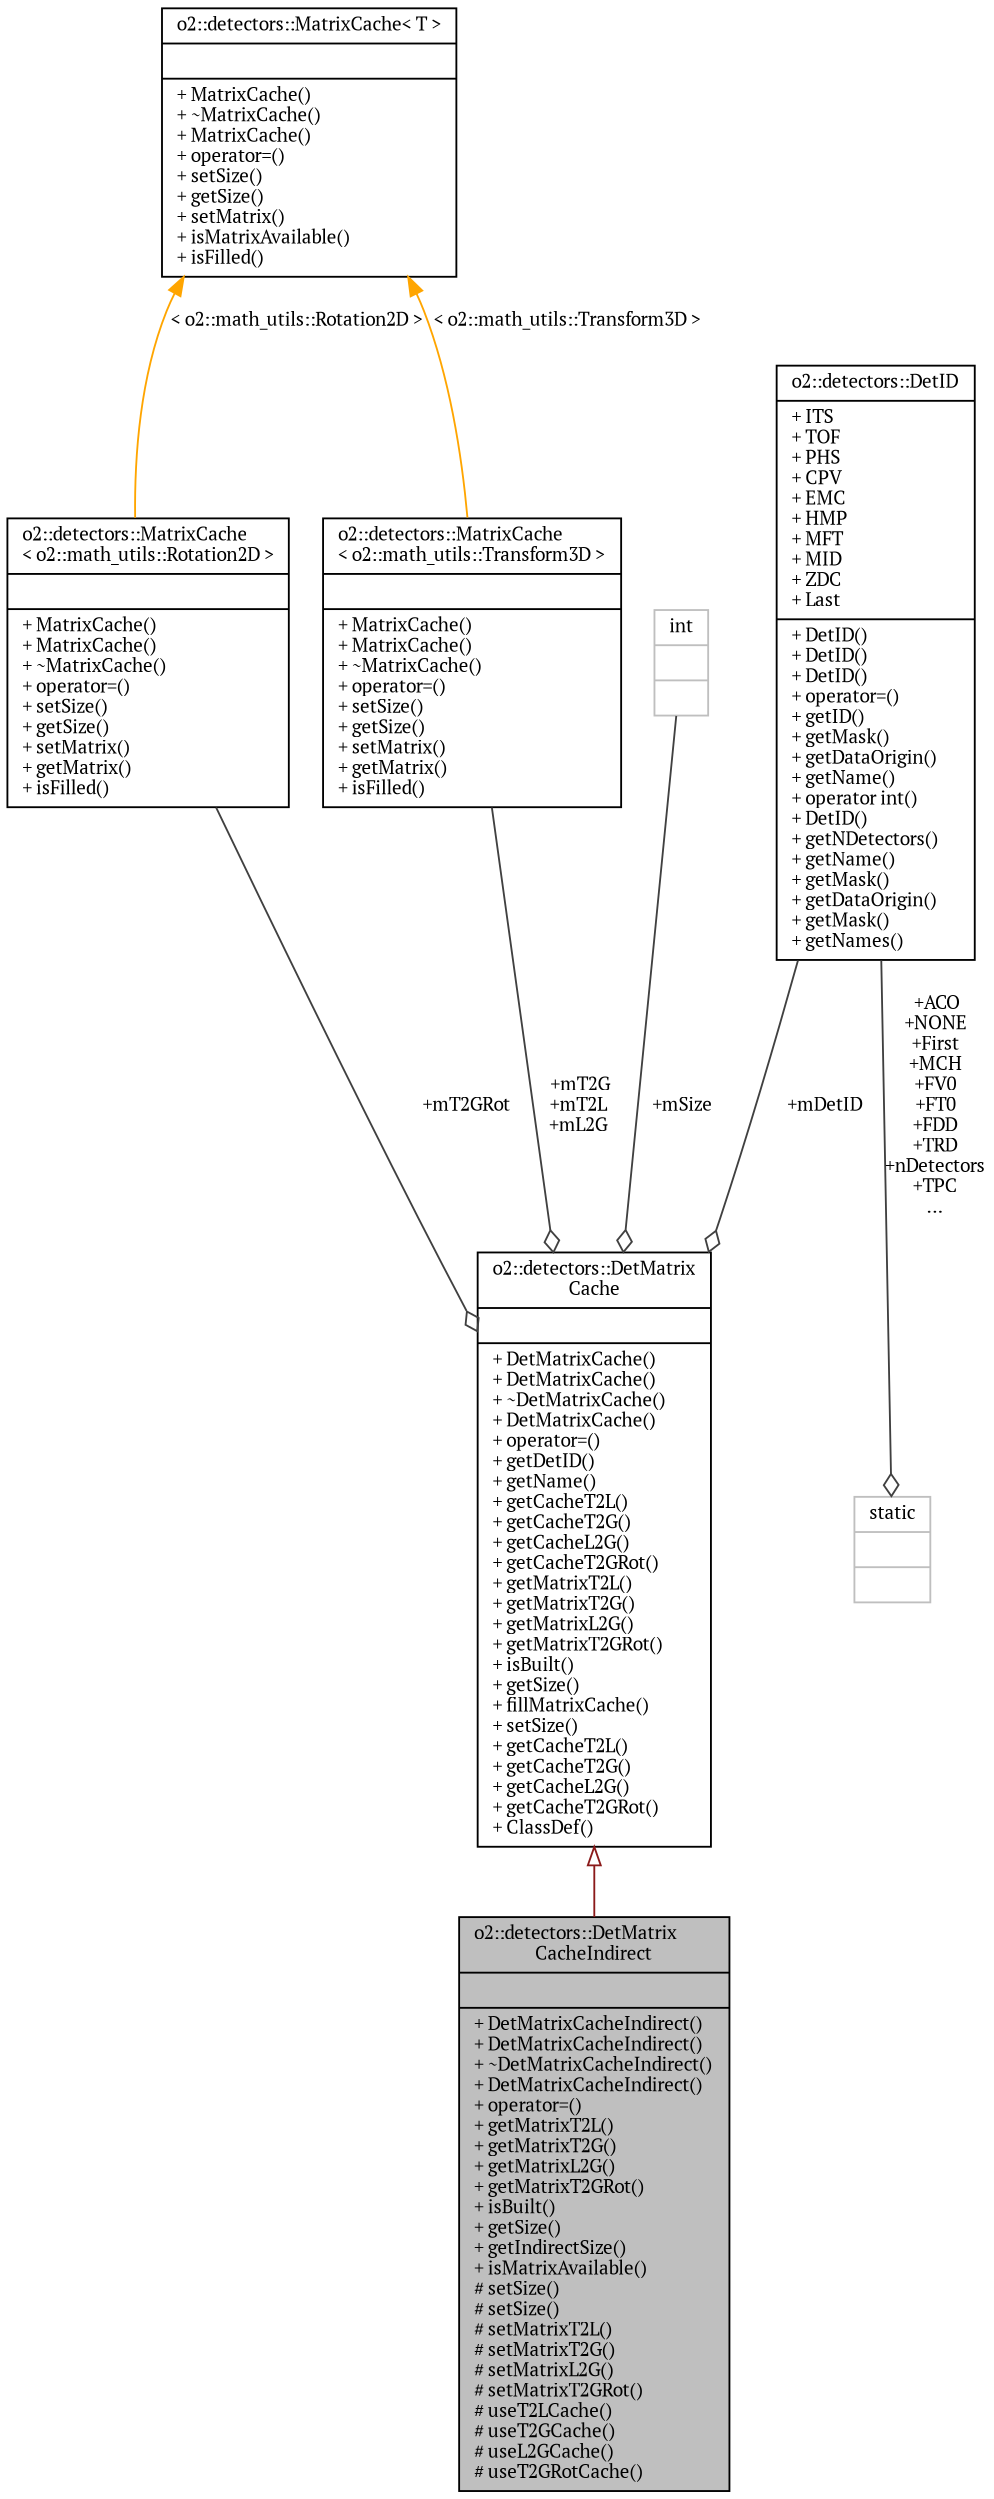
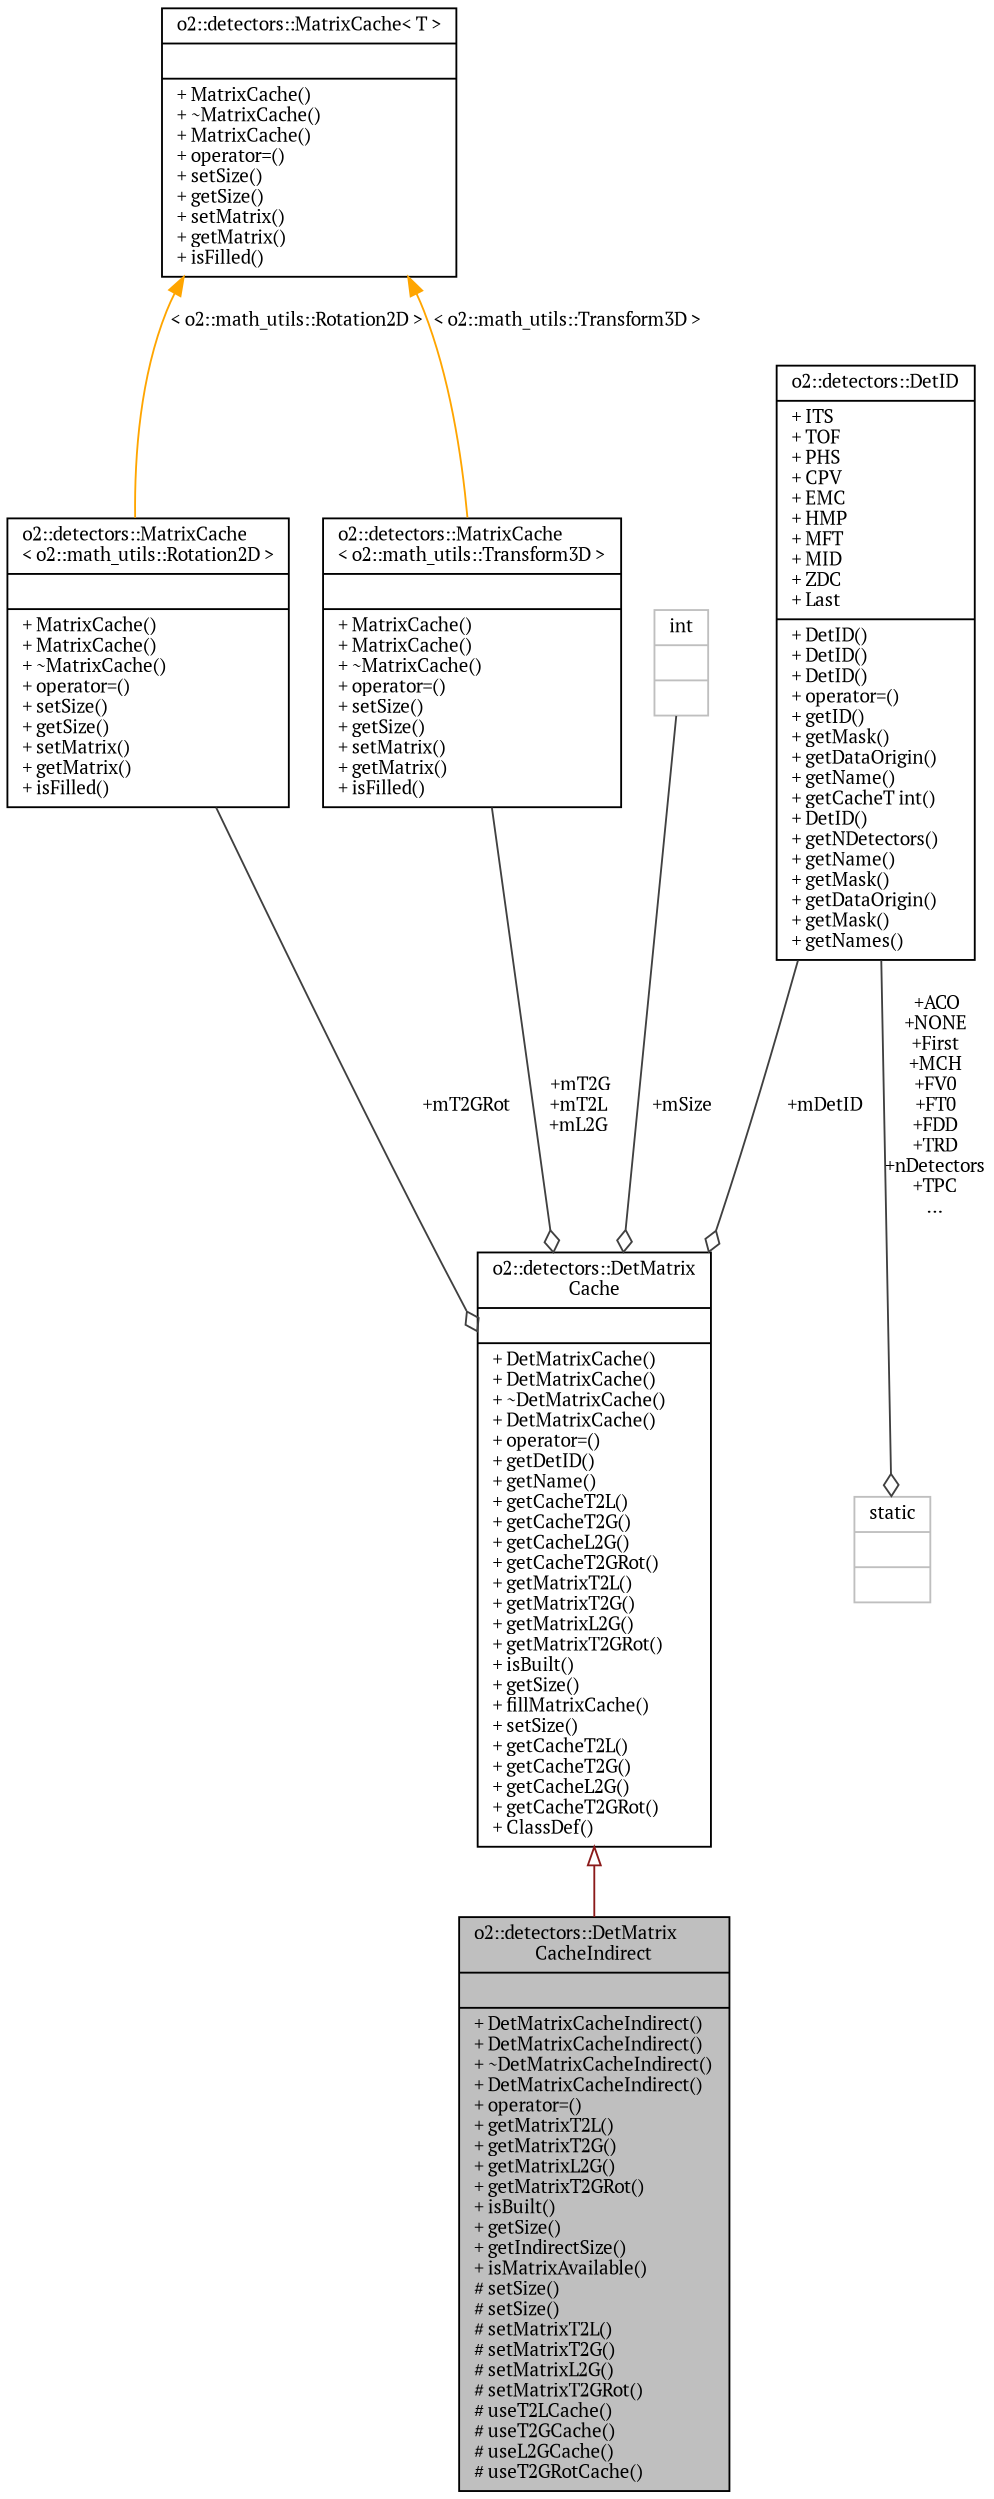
  digraph {
    fontname="PT Serif"
    node [color=black fontname="PT Serif" fontsize=10 shape=record]
    edge [color=grey25 fontname="PT Serif" fontsize=10 labelfontname=Helvetica labelfontsize=10 style=solid arrowhead=odiamond]
    n1 [fillcolor=grey75 fontcolor=black height=0.2 label="{o2::detectors::DetMatrix\lCacheIndirect\n||+ DetMatrixCacheIndirect()\l+ DetMatrixCacheIndirect()\l+ ~DetMatrixCacheIndirect()\l+ DetMatrixCacheIndirect()\l+ operator=()\l+ getMatrixT2L()\l+ getMatrixT2G()\l+ getMatrixL2G()\l+ getMatrixT2GRot()\l+ isBuilt()\l+ getSize()\l+ getIndirectSize()\l+ isMatrixAvailable()\l# setSize()\l# setSize()\l# setMatrixT2L()\l# setMatrixT2G()\l# setMatrixL2G()\l# setMatrixT2GRot()\l# useT2LCache()\l# useT2GCache()\l# useL2GCache()\l# useT2GRotCache()\l}" style=filled width=0.4]
    n2 [height=0.2 label="{o2::detectors::DetMatrix\lCache\n||+ DetMatrixCache()\l+ DetMatrixCache()\l+ ~DetMatrixCache()\l+ DetMatrixCache()\l+ operator=()\l+ getDetID()\l+ getName()\l+ getCacheT2L()\l+ getCacheT2G()\l+ getCacheL2G()\l+ getCacheT2GRot()\l+ getMatrixT2L()\l+ getMatrixT2G()\l+ getMatrixL2G()\l+ getMatrixT2GRot()\l+ isBuilt()\l+ getSize()\l+ fillMatrixCache()\l+ setSize()\l+ getCacheT2L()\l+ getCacheT2G()\l+ getCacheL2G()\l+ getCacheT2GRot()\l+ ClassDef()\l}" width=0.4]
    n3 [height=0.2 label="{o2::detectors::MatrixCache\l\< o2::math_utils::Transform3D \>\n||+ MatrixCache()\l+ MatrixCache()\l+ ~MatrixCache()\l+ operator=()\l+ setSize()\l+ getSize()\l+ setMatrix()\l+ getMatrix()\l+ isFilled()\l}" width=0.4]
-   n4 [height=0.2 label="{o2::detectors::MatrixCache\< T \>\n||+ MatrixCache()\l+ ~MatrixCache()\l+ MatrixCache()\l+ operator=()\l+ setSize()\l+ getSize()\l+ setMatrix()\l+ isMatrixAvailable()\l+ isFilled()\l}" width=0.4]
+   n4 [height=0.2 label="{o2::detectors::MatrixCache\< T \>\n||+ MatrixCache()\l+ ~MatrixCache()\l+ MatrixCache()\l+ operator=()\l+ setSize()\l+ getSize()\l+ setMatrix()\l+ getMatrix()\l+ isFilled()\l}" width=0.4]
    n5 [height=0.2 label="{o2::detectors::MatrixCache\l\< o2::math_utils::Rotation2D \>\n||+ MatrixCache()\l+ MatrixCache()\l+ ~MatrixCache()\l+ operator=()\l+ setSize()\l+ getSize()\l+ setMatrix()\l+ getMatrix()\l+ isFilled()\l}" width=0.4]
-   n6 [height=0.2 label="{o2::detectors::DetID\n|+ ITS\l+ TOF\l+ PHS\l+ CPV\l+ EMC\l+ HMP\l+ MFT\l+ MID\l+ ZDC\l+ Last\l|+ DetID()\l+ DetID()\l+ DetID()\l+ operator=()\l+ getID()\l+ getMask()\l+ getDataOrigin()\l+ getName()\l+ operator int()\l+ DetID()\l+ getNDetectors()\l+ getName()\l+ getMask()\l+ getDataOrigin()\l+ getMask()\l+ getNames()\l}" width=0.4]
+   n6 [height=0.2 label="{o2::detectors::DetID\n|+ ITS\l+ TOF\l+ PHS\l+ CPV\l+ EMC\l+ HMP\l+ MFT\l+ MID\l+ ZDC\l+ Last\l|+ DetID()\l+ DetID()\l+ DetID()\l+ operator=()\l+ getID()\l+ getMask()\l+ getDataOrigin()\l+ getName()\l+ getCacheT int()\l+ DetID()\l+ getNDetectors()\l+ getName()\l+ getMask()\l+ getDataOrigin()\l+ getMask()\l+ getNames()\l}" width=0.4]
    n7 [color=grey75 height=0.2 label="{static\n||}" width=0.4]
    n8 [color=grey75 height=0.2 label="{int\n||}" width=0.4]
    n2 -> n1 [arrowtail=onormal color=firebrick4 dir=back arrowhead=""]
    n3 -> n2 [label=" +mT2G\n+mT2L\n+mL2G"]
    n4 -> n3 [color=orange dir=back label=" \< o2::math_utils::Transform3D \>" arrowhead=""]
    n4 -> n5 [color=orange dir=back label=" \< o2::math_utils::Rotation2D \>" arrowhead=""]
    n5 -> n2 [label=" +mT2GRot"]
    n6 -> n2 [label=" +mDetID"]
    n6 -> n7 [label=" +ACO\n+NONE\n+First\n+MCH\n+FV0\n+FT0\n+FDD\n+TRD\n+nDetectors\n+TPC\n..."]
    n8 -> n2 [label=" +mSize"]
  }
